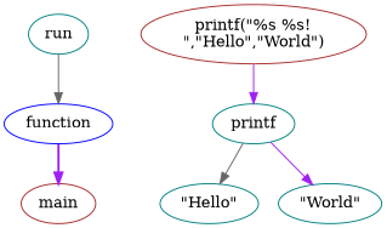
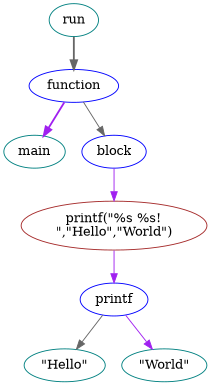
  digraph {
    node [color=teal]
    edge [color=purple style=solid]
    n1 [label=run]
    n2 [color=blue label=function]
-   n3 [color=brown label=main]
+   n3 [label=main]
+   n4 [color=blue label=block]
    n5 [color=brown label="printf(\"%s %s!\n\",\"Hello\",\"World\")"]
-   n6 [label=printf]
+   n6 [color=blue label=printf]
    n7 [label="\"Hello\""]
    n8 [label="\"World\""]
-   n1 -> n2 [color=gray40]
+   n1 -> n2 [color=gray40 style=bold]
    n2 -> n3 [style=bold]
+   n2 -> n4 [color=gray40]
+   n4 -> n5
    n5 -> n6
    n6 -> n7 [color=gray40]
    n6 -> n8
  }
